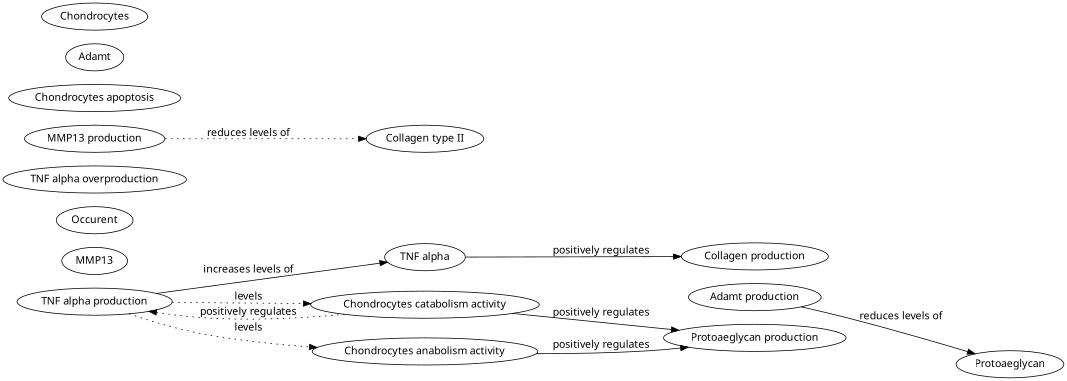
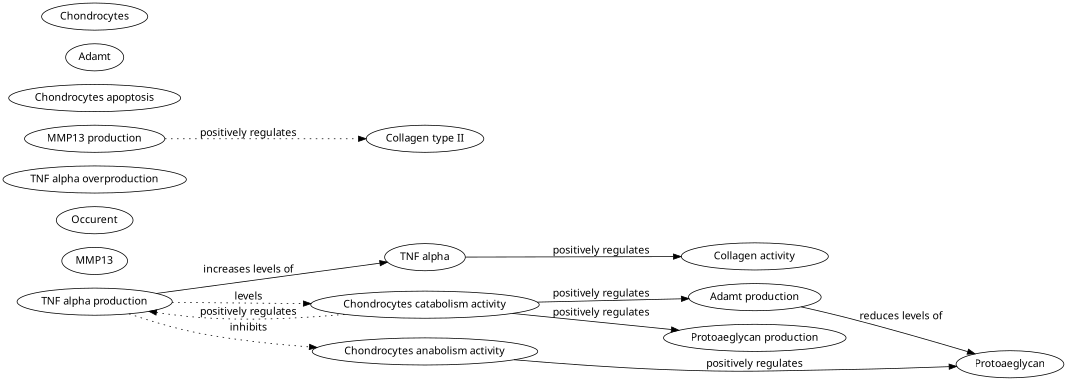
  digraph {
    fontname="Noto Sans"
    rankdir=LR
    node [fontname="Noto Sans"]
    edge [fontname="Noto Sans" style=solid]
-   n1 [label="Collagen production"]
+   n1 [label="Collagen activity"]
    n2 [label=MMP13]
    n3 [label="Adamt production"]
    n4 [label=Protoaeglycan]
    n5 [label=Occurent]
    n6 [label="TNF alpha"]
    n7 [label="TNF alpha overproduction"]
    n8 [label="MMP13 production"]
    n9 [label="Collagen type II"]
    n10 [label="Protoaeglycan production"]
    n11 [label="Chondrocytes apoptosis"]
    n12 [label=Adamt]
    n13 [label="TNF alpha production"]
    n14 [label="Chondrocytes catabolism activity"]
    n15 [label="Chondrocytes anabolism activity"]
    n16 [label=Chondrocytes]
    n3 -> n4 [label="reduces levels of"]
    n6 -> n1 [label="positively regulates"]
-   n8 -> n9 [label="reduces levels of" style=dotted]
+   n8 -> n9 [label="positively regulates" style=dotted]
    n13 -> n6 [label="increases levels of"]
    n13 -> n14 [label=levels style=dotted]
-   n13 -> n15 [label=levels style=dotted]
+   n13 -> n15 [label=inhibits style=dotted]
+   n14 -> n3 [label="positively regulates"]
    n14 -> n10 [label="positively regulates"]
    n14 -> n13 [label="positively regulates" style=dotted]
-   n15 -> n10 [label="positively regulates"]
+   n15 -> n4 [label="positively regulates"]
  }
